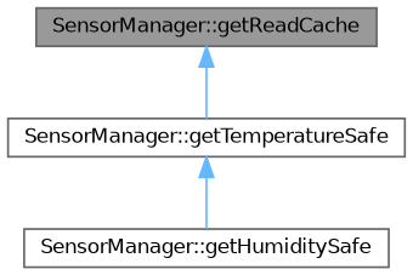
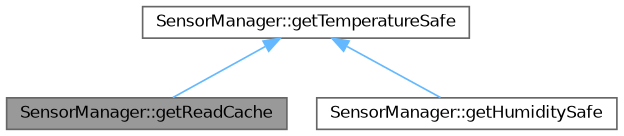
  digraph {
    rankdir=TB
    node [color=grey40 fillcolor=white fontname=Helvetica fontsize=10 shape=box style=filled]
    edge [color=steelblue1 dir=back fontname=Helvetica fontsize=10 labelfontname=Helvetica labelfontsize=10 style=solid]
    n1 [color=gray40 fillcolor=grey60 fontcolor=black height=0.2 label="SensorManager::getReadCache" width=0.4]
    n2 [height=0.2 label="SensorManager::getTemperatureSafe" width=0.4]
    n3 [height=0.2 label="SensorManager::getHumiditySafe" width=0.4]
-   n1 -> n2
+   n2 -> n1
    n2 -> n3
  }
